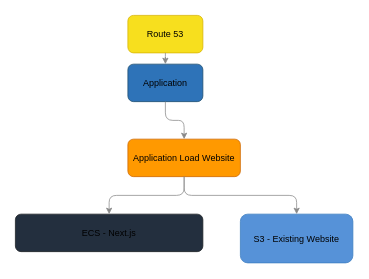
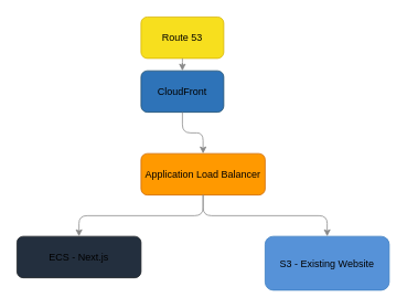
  <mxCell id="0" />
  <mxCell id="1" parent="0" />
  <mxCell id="2" value="Route 53" style="rounded=1;whiteSpace=wrap;html=1;align=center;fillColor=#f7df1e;strokeColor=#d6b200;" vertex="1" parent="1"><mxGeometry x="170" y="20" width="100" height="50" as="geometry" /></mxCell>
- <mxCell id="3" value="Application" style="rounded=1;whiteSpace=wrap;html=1;align=center;fillColor=#2e73b8;strokeColor=#1c4c6b;" vertex="1" parent="1"><mxGeometry x="170" y="85" width="100" height="50" as="geometry" /></mxCell>
- <mxCell id="4" value="Application Load Website" style="rounded=1;whiteSpace=wrap;html=1;align=center;fillColor=#ff9900;strokeColor=#cc6600;" vertex="1" parent="1"><mxGeometry x="170" y="185" width="150" height="50" as="geometry" /></mxCell>
- <mxCell id="5" value="ECS - Next.js" style="rounded=1;whiteSpace=wrap;html=1;align=center;fillColor=#232f3e;strokeColor=#1b1f23;" vertex="1" parent="1"><mxGeometry x="20" y="285" width="250" height="50" as="geometry" /></mxCell>
+ <mxCell id="3" value="CloudFront" style="rounded=1;whiteSpace=wrap;html=1;align=center;fillColor=#2e73b8;strokeColor=#1c4c6b;" vertex="1" parent="1"><mxGeometry x="170" y="85" width="100" height="50" as="geometry" /></mxCell>
+ <mxCell id="4" value="Application Load Balancer" style="rounded=1;whiteSpace=wrap;html=1;align=center;fillColor=#ff9900;strokeColor=#cc6600;" vertex="1" parent="1"><mxGeometry x="170" y="185" width="150" height="50" as="geometry" /></mxCell>
+ <mxCell id="5" value="ECS - Next.js" style="rounded=1;whiteSpace=wrap;html=1;align=center;fillColor=#232f3e;strokeColor=#1b1f23;" vertex="1" parent="1"><mxGeometry x="20" y="285" width="150" height="50" as="geometry" /></mxCell>
  <mxCell id="6" value="S3 - Existing Website" style="rounded=1;whiteSpace=wrap;html=1;align=center;fillColor=#5692d8;strokeColor=#3b7cbf;" vertex="1" parent="1"><mxGeometry x="320" y="285" width="150" height="65" as="geometry" /></mxCell>
  <mxCell id="7" style="edgeStyle=orthogonalEdgeStyle;rounded=1;orthogonalLoop=1;html=1;strokeColor=#888888;" edge="1" parent="1" source="2" target="3"><mxGeometry relative="1" as="geometry" /></mxCell>
  <mxCell id="8" style="edgeStyle=orthogonalEdgeStyle;rounded=1;orthogonalLoop=1;html=1;strokeColor=#888888;" edge="1" parent="1" source="3" target="4"><mxGeometry relative="1" as="geometry" /></mxCell>
  <mxCell id="9" style="edgeStyle=orthogonalEdgeStyle;rounded=1;orthogonalLoop=1;html=1;strokeColor=#888888;" edge="1" parent="1" source="4" target="5"><mxGeometry relative="1" as="geometry"><mxPoint x="95" y="235" as="targetPoint" /></mxGeometry></mxCell>
  <mxCell id="10" style="edgeStyle=orthogonalEdgeStyle;rounded=1;orthogonalLoop=1;html=1;strokeColor=#888888;" edge="1" parent="1" source="4" target="6"><mxGeometry relative="1" as="geometry"><mxPoint x="395" y="235" as="targetPoint" /></mxGeometry></mxCell>
